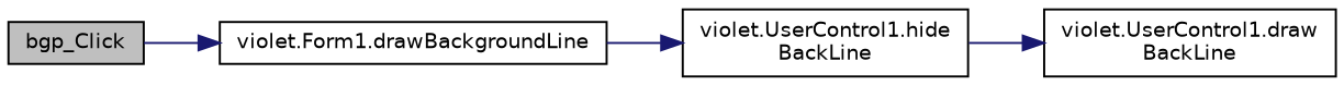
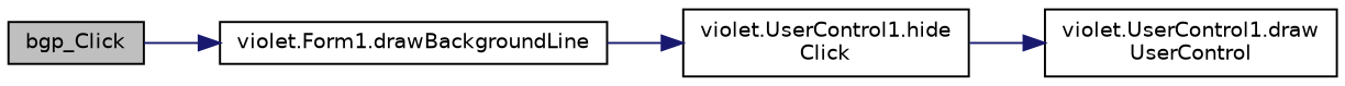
  digraph {
    rankdir=LR
    node [color=black fillcolor=white fontname=Helvetica fontsize=10 shape=record style=filled]
    edge [color=midnightblue fontname=Helvetica fontsize=10 labelfontname=Helvetica labelfontsize=10 style=solid]
    n1 [fillcolor=grey75 fontcolor=black height=0.2 label=bgp_Click width=0.4]
    n2 [height=0.2 label="violet.Form1.drawBackgroundLine" width=0.4]
-   n3 [height=0.2 label="violet.UserControl1.hide\lBackLine" width=0.4]
-   n4 [height=0.2 label="violet.UserControl1.draw\lBackLine" width=0.4]
+   n3 [height=0.2 label="violet.UserControl1.hide\lClick" width=0.4]
+   n4 [height=0.2 label="violet.UserControl1.draw\lUserControl" width=0.4]
    n1 -> n2
    n2 -> n3
    n3 -> n4
  }
